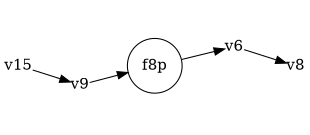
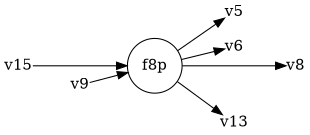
  digraph {
    rankdir=LR
    node [shape=plain]
    n1 [label=f8p shape=circle]
+   v5
    v6
    v8
+   v13
    v9
    n7 [label=v15]
+   n1 -> v5
    n1 -> v6
-   v6 -> v8
+   n1 -> v8
+   n1 -> v13
    v9 -> n1
-   n7 -> v9
+   n7 -> n1
  }
